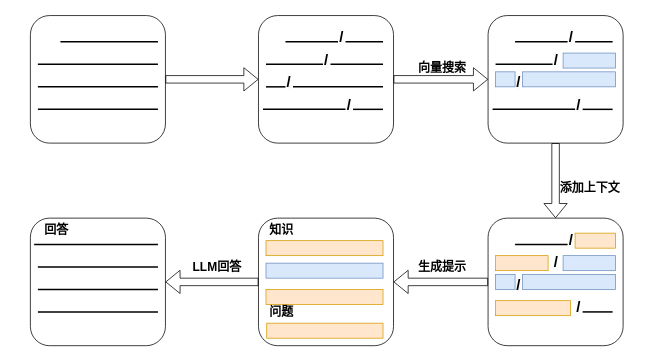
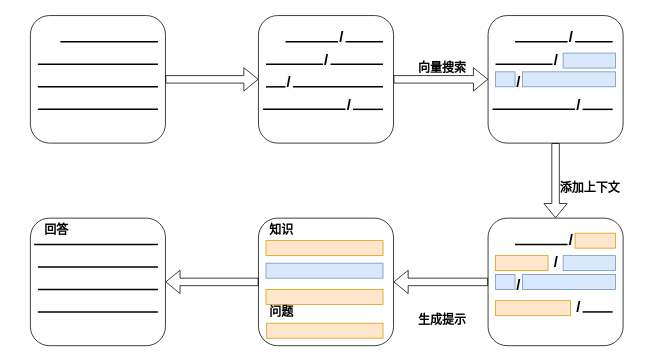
  <mxCell id="0" />
  <mxCell id="1" parent="0" />
  <mxCell id="2" value="" style="rounded=1;whiteSpace=wrap;html=1;" vertex="1" parent="1"><mxGeometry x="40" y="20" width="180" height="170" as="geometry" /></mxCell>
  <mxCell id="3" value="" style="line;strokeWidth=2;html=1;" vertex="1" parent="1"><mxGeometry x="80" y="50" width="130" height="10" as="geometry" /></mxCell>
  <mxCell id="4" value="" style="line;strokeWidth=2;html=1;" vertex="1" parent="1"><mxGeometry x="50" y="80" width="160" height="10" as="geometry" /></mxCell>
  <mxCell id="5" value="" style="line;strokeWidth=2;html=1;" vertex="1" parent="1"><mxGeometry x="50" y="110" width="160" height="10" as="geometry" /></mxCell>
  <mxCell id="6" value="" style="line;strokeWidth=2;html=1;" vertex="1" parent="1"><mxGeometry x="50" y="140" width="160" height="10" as="geometry" /></mxCell>
  <mxCell id="7" value="" style="shape=flexArrow;endArrow=classic;html=1;rounded=0;exitX=1;exitY=0.5;exitDx=0;exitDy=0;entryX=0;entryY=0.5;entryDx=0;entryDy=0;" edge="1" parent="1" source="2" target="8"><mxGeometry width="50" height="50" relative="1" as="geometry"><mxPoint x="410" y="360" as="sourcePoint" /><mxPoint x="340" y="105" as="targetPoint" /></mxGeometry></mxCell>
  <mxCell id="8" value="" style="rounded=1;whiteSpace=wrap;html=1;" vertex="1" parent="1"><mxGeometry x="344" y="20" width="180" height="170" as="geometry" /></mxCell>
  <mxCell id="9" value="" style="line;strokeWidth=2;html=1;" vertex="1" parent="1"><mxGeometry x="380" y="50" width="70" height="10" as="geometry" /></mxCell>
  <mxCell id="10" value="" style="line;strokeWidth=2;html=1;" vertex="1" parent="1"><mxGeometry x="460" y="50" width="50" height="10" as="geometry" /></mxCell>
  <mxCell id="11" value="" style="line;strokeWidth=2;html=1;" vertex="1" parent="1"><mxGeometry x="354" y="80" width="76" height="10" as="geometry" /></mxCell>
  <mxCell id="12" value="" style="line;strokeWidth=2;html=1;" vertex="1" parent="1"><mxGeometry x="440" y="80" width="70" height="10" as="geometry" /></mxCell>
  <mxCell id="13" value="" style="line;strokeWidth=2;html=1;" vertex="1" parent="1"><mxGeometry x="354" y="110" width="26" height="10" as="geometry" /></mxCell>
  <mxCell id="14" value="" style="line;strokeWidth=2;html=1;" vertex="1" parent="1"><mxGeometry x="390" y="110" width="120" height="10" as="geometry" /></mxCell>
  <mxCell id="15" value="" style="line;strokeWidth=2;html=1;" vertex="1" parent="1"><mxGeometry x="350" y="140" width="110" height="10" as="geometry" /></mxCell>
  <mxCell id="16" value="" style="line;strokeWidth=2;html=1;" vertex="1" parent="1"><mxGeometry x="470" y="140" width="40" height="10" as="geometry" /></mxCell>
  <mxCell id="17" value="&lt;b style=&quot;border-color: var(--border-color); color: rgb(0, 0, 0); font-family: Helvetica; font-style: normal; font-variant-ligatures: normal; font-variant-caps: normal; letter-spacing: normal; orphans: 2; text-align: center; text-indent: 0px; text-transform: none; widows: 2; word-spacing: 0px; -webkit-text-stroke-width: 0px; background-color: rgb(251, 251, 251); text-decoration-thickness: initial; text-decoration-style: initial; text-decoration-color: initial; font-size: 20px;&quot;&gt;/&lt;/b&gt;" style="text;whiteSpace=wrap;html=1;" vertex="1" parent="1"><mxGeometry x="430" y="60" width="40" height="50" as="geometry" /></mxCell>
  <mxCell id="18" value="&lt;b style=&quot;border-color: var(--border-color); color: rgb(0, 0, 0); font-family: Helvetica; font-style: normal; font-variant-ligatures: normal; font-variant-caps: normal; letter-spacing: normal; orphans: 2; text-align: center; text-indent: 0px; text-transform: none; widows: 2; word-spacing: 0px; -webkit-text-stroke-width: 0px; background-color: rgb(251, 251, 251); text-decoration-thickness: initial; text-decoration-style: initial; text-decoration-color: initial; font-size: 20px;&quot;&gt;/&lt;/b&gt;" style="text;whiteSpace=wrap;html=1;" vertex="1" parent="1"><mxGeometry x="380" y="90" width="40" height="50" as="geometry" /></mxCell>
  <mxCell id="19" value="&lt;b style=&quot;border-color: var(--border-color); color: rgb(0, 0, 0); font-family: Helvetica; font-style: normal; font-variant-ligatures: normal; font-variant-caps: normal; letter-spacing: normal; orphans: 2; text-align: center; text-indent: 0px; text-transform: none; widows: 2; word-spacing: 0px; -webkit-text-stroke-width: 0px; background-color: rgb(251, 251, 251); text-decoration-thickness: initial; text-decoration-style: initial; text-decoration-color: initial; font-size: 20px;&quot;&gt;/&lt;/b&gt;" style="text;whiteSpace=wrap;html=1;" vertex="1" parent="1"><mxGeometry x="450" y="30" width="40" height="50" as="geometry" /></mxCell>
  <mxCell id="20" value="&lt;b style=&quot;border-color: var(--border-color); color: rgb(0, 0, 0); font-family: Helvetica; font-style: normal; font-variant-ligatures: normal; font-variant-caps: normal; letter-spacing: normal; orphans: 2; text-align: center; text-indent: 0px; text-transform: none; widows: 2; word-spacing: 0px; -webkit-text-stroke-width: 0px; background-color: rgb(251, 251, 251); text-decoration-thickness: initial; text-decoration-style: initial; text-decoration-color: initial; font-size: 20px;&quot;&gt;/&lt;/b&gt;" style="text;whiteSpace=wrap;html=1;" vertex="1" parent="1"><mxGeometry x="460" y="120" width="40" height="50" as="geometry" /></mxCell>
  <mxCell id="21" value="" style="rounded=1;whiteSpace=wrap;html=1;" vertex="1" parent="1"><mxGeometry x="650" y="20" width="180" height="170" as="geometry" /></mxCell>
  <mxCell id="22" value="" style="line;strokeWidth=2;html=1;" vertex="1" parent="1"><mxGeometry x="686" y="50" width="70" height="10" as="geometry" /></mxCell>
  <mxCell id="23" value="" style="line;strokeWidth=2;html=1;" vertex="1" parent="1"><mxGeometry x="766" y="50" width="50" height="10" as="geometry" /></mxCell>
  <mxCell id="24" value="" style="line;strokeWidth=2;html=1;" vertex="1" parent="1"><mxGeometry x="660" y="80" width="76" height="10" as="geometry" /></mxCell>
  <mxCell id="25" value="" style="line;strokeWidth=2;html=1;" vertex="1" parent="1"><mxGeometry x="656" y="140" width="110" height="10" as="geometry" /></mxCell>
  <mxCell id="26" value="" style="line;strokeWidth=2;html=1;" vertex="1" parent="1"><mxGeometry x="776" y="140" width="40" height="10" as="geometry" /></mxCell>
  <mxCell id="27" value="&lt;b style=&quot;border-color: var(--border-color); color: rgb(0, 0, 0); font-family: Helvetica; font-style: normal; font-variant-ligatures: normal; font-variant-caps: normal; letter-spacing: normal; orphans: 2; text-align: center; text-indent: 0px; text-transform: none; widows: 2; word-spacing: 0px; -webkit-text-stroke-width: 0px; background-color: rgb(251, 251, 251); text-decoration-thickness: initial; text-decoration-style: initial; text-decoration-color: initial; font-size: 20px;&quot;&gt;/&lt;/b&gt;" style="text;whiteSpace=wrap;html=1;" vertex="1" parent="1"><mxGeometry x="736" y="60" width="40" height="50" as="geometry" /></mxCell>
  <mxCell id="28" value="&lt;b style=&quot;border-color: var(--border-color); color: rgb(0, 0, 0); font-family: Helvetica; font-style: normal; font-variant-ligatures: normal; font-variant-caps: normal; letter-spacing: normal; orphans: 2; text-align: center; text-indent: 0px; text-transform: none; widows: 2; word-spacing: 0px; -webkit-text-stroke-width: 0px; background-color: rgb(251, 251, 251); text-decoration-thickness: initial; text-decoration-style: initial; text-decoration-color: initial; font-size: 20px;&quot;&gt;/&lt;/b&gt;" style="text;whiteSpace=wrap;html=1;" vertex="1" parent="1"><mxGeometry x="686" y="90" width="40" height="50" as="geometry" /></mxCell>
  <mxCell id="29" value="&lt;b style=&quot;border-color: var(--border-color); color: rgb(0, 0, 0); font-family: Helvetica; font-style: normal; font-variant-ligatures: normal; font-variant-caps: normal; letter-spacing: normal; orphans: 2; text-align: center; text-indent: 0px; text-transform: none; widows: 2; word-spacing: 0px; -webkit-text-stroke-width: 0px; background-color: rgb(251, 251, 251); text-decoration-thickness: initial; text-decoration-style: initial; text-decoration-color: initial; font-size: 20px;&quot;&gt;/&lt;/b&gt;" style="text;whiteSpace=wrap;html=1;" vertex="1" parent="1"><mxGeometry x="756" y="30" width="40" height="50" as="geometry" /></mxCell>
  <mxCell id="30" value="&lt;b style=&quot;border-color: var(--border-color); color: rgb(0, 0, 0); font-family: Helvetica; font-style: normal; font-variant-ligatures: normal; font-variant-caps: normal; letter-spacing: normal; orphans: 2; text-align: center; text-indent: 0px; text-transform: none; widows: 2; word-spacing: 0px; -webkit-text-stroke-width: 0px; background-color: rgb(251, 251, 251); text-decoration-thickness: initial; text-decoration-style: initial; text-decoration-color: initial; font-size: 20px;&quot;&gt;/&lt;/b&gt;" style="text;whiteSpace=wrap;html=1;" vertex="1" parent="1"><mxGeometry x="766" y="120" width="40" height="50" as="geometry" /></mxCell>
  <mxCell id="31" value="" style="shape=flexArrow;endArrow=classic;html=1;rounded=0;exitX=1;exitY=0.5;exitDx=0;exitDy=0;entryX=0;entryY=0.5;entryDx=0;entryDy=0;" edge="1" parent="1" source="8" target="21"><mxGeometry width="50" height="50" relative="1" as="geometry"><mxPoint x="230" y="115" as="sourcePoint" /><mxPoint x="354" y="115" as="targetPoint" /></mxGeometry></mxCell>
  <mxCell id="32" value="&lt;span style=&quot;font-size: 16px;&quot;&gt;&lt;b&gt;向量搜索&lt;/b&gt;&lt;/span&gt;" style="text;html=1;align=center;verticalAlign=middle;whiteSpace=wrap;rounded=0;" vertex="1" parent="1"><mxGeometry x="534" y="75" width="110" height="30" as="geometry" /></mxCell>
  <mxCell id="33" value="" style="rounded=0;whiteSpace=wrap;html=1;fillColor=#dae8fc;strokeColor=#6c8ebf;" vertex="1" parent="1"><mxGeometry x="750" y="70" width="70" height="20" as="geometry" /></mxCell>
  <mxCell id="34" value="" style="rounded=0;whiteSpace=wrap;html=1;fillColor=#dae8fc;strokeColor=#6c8ebf;" vertex="1" parent="1"><mxGeometry x="696" y="95" width="124" height="20" as="geometry" /></mxCell>
  <mxCell id="35" value="" style="rounded=1;whiteSpace=wrap;html=1;" vertex="1" parent="1"><mxGeometry x="650" y="290" width="180" height="170" as="geometry" /></mxCell>
  <mxCell id="36" value="" style="line;strokeWidth=2;html=1;" vertex="1" parent="1"><mxGeometry x="686" y="320" width="70" height="10" as="geometry" /></mxCell>
  <mxCell id="37" value="" style="line;strokeWidth=2;html=1;" vertex="1" parent="1"><mxGeometry x="776" y="410" width="40" height="10" as="geometry" /></mxCell>
  <mxCell id="38" value="&lt;b style=&quot;border-color: var(--border-color); color: rgb(0, 0, 0); font-family: Helvetica; font-style: normal; font-variant-ligatures: normal; font-variant-caps: normal; letter-spacing: normal; orphans: 2; text-align: center; text-indent: 0px; text-transform: none; widows: 2; word-spacing: 0px; -webkit-text-stroke-width: 0px; background-color: rgb(251, 251, 251); text-decoration-thickness: initial; text-decoration-style: initial; text-decoration-color: initial; font-size: 20px;&quot;&gt;/&lt;/b&gt;" style="text;whiteSpace=wrap;html=1;" vertex="1" parent="1"><mxGeometry x="736" y="330" width="40" height="50" as="geometry" /></mxCell>
  <mxCell id="39" value="&lt;b style=&quot;border-color: var(--border-color); color: rgb(0, 0, 0); font-family: Helvetica; font-style: normal; font-variant-ligatures: normal; font-variant-caps: normal; letter-spacing: normal; orphans: 2; text-align: center; text-indent: 0px; text-transform: none; widows: 2; word-spacing: 0px; -webkit-text-stroke-width: 0px; background-color: rgb(251, 251, 251); text-decoration-thickness: initial; text-decoration-style: initial; text-decoration-color: initial; font-size: 20px;&quot;&gt;/&lt;/b&gt;" style="text;whiteSpace=wrap;html=1;" vertex="1" parent="1"><mxGeometry x="686" y="360" width="40" height="50" as="geometry" /></mxCell>
  <mxCell id="40" value="&lt;b style=&quot;border-color: var(--border-color); color: rgb(0, 0, 0); font-family: Helvetica; font-style: normal; font-variant-ligatures: normal; font-variant-caps: normal; letter-spacing: normal; orphans: 2; text-align: center; text-indent: 0px; text-transform: none; widows: 2; word-spacing: 0px; -webkit-text-stroke-width: 0px; background-color: rgb(251, 251, 251); text-decoration-thickness: initial; text-decoration-style: initial; text-decoration-color: initial; font-size: 20px;&quot;&gt;/&lt;/b&gt;" style="text;whiteSpace=wrap;html=1;" vertex="1" parent="1"><mxGeometry x="756" y="300" width="40" height="50" as="geometry" /></mxCell>
  <mxCell id="41" value="&lt;b style=&quot;border-color: var(--border-color); color: rgb(0, 0, 0); font-family: Helvetica; font-style: normal; font-variant-ligatures: normal; font-variant-caps: normal; letter-spacing: normal; orphans: 2; text-align: center; text-indent: 0px; text-transform: none; widows: 2; word-spacing: 0px; -webkit-text-stroke-width: 0px; background-color: rgb(251, 251, 251); text-decoration-thickness: initial; text-decoration-style: initial; text-decoration-color: initial; font-size: 20px;&quot;&gt;/&lt;/b&gt;" style="text;whiteSpace=wrap;html=1;" vertex="1" parent="1"><mxGeometry x="766" y="390" width="40" height="50" as="geometry" /></mxCell>
  <mxCell id="42" value="" style="rounded=0;whiteSpace=wrap;html=1;fillColor=#dae8fc;strokeColor=#6c8ebf;" vertex="1" parent="1"><mxGeometry x="750" y="340" width="70" height="20" as="geometry" /></mxCell>
  <mxCell id="43" value="" style="rounded=0;whiteSpace=wrap;html=1;fillColor=#dae8fc;strokeColor=#6c8ebf;" vertex="1" parent="1"><mxGeometry x="696" y="365" width="124" height="20" as="geometry" /></mxCell>
  <mxCell id="44" value="" style="shape=flexArrow;endArrow=classic;html=1;rounded=0;exitX=0.5;exitY=1;exitDx=0;exitDy=0;entryX=0.5;entryY=0;entryDx=0;entryDy=0;" edge="1" parent="1" source="21" target="35"><mxGeometry width="50" height="50" relative="1" as="geometry"><mxPoint x="534" y="115" as="sourcePoint" /><mxPoint x="660" y="115" as="targetPoint" /></mxGeometry></mxCell>
  <mxCell id="45" value="&lt;span style=&quot;font-size: 16px;&quot;&gt;&lt;b&gt;添加上下文&lt;/b&gt;&lt;/span&gt;" style="text;html=1;align=center;verticalAlign=middle;whiteSpace=wrap;rounded=0;" vertex="1" parent="1"><mxGeometry x="729" y="230" width="114" height="40" as="geometry" /></mxCell>
  <mxCell id="46" value="" style="rounded=0;whiteSpace=wrap;html=1;fillColor=#ffe6cc;strokeColor=#d79b00;" vertex="1" parent="1"><mxGeometry x="766" y="310" width="54" height="20" as="geometry" /></mxCell>
  <mxCell id="47" value="" style="rounded=0;whiteSpace=wrap;html=1;fillColor=#ffe6cc;strokeColor=#d79b00;" vertex="1" parent="1"><mxGeometry x="660" y="340" width="70" height="20" as="geometry" /></mxCell>
  <mxCell id="48" value="" style="rounded=0;whiteSpace=wrap;html=1;fillColor=#ffe6cc;strokeColor=#d79b00;" vertex="1" parent="1"><mxGeometry x="660" y="400" width="100" height="20" as="geometry" /></mxCell>
  <mxCell id="49" value="" style="rounded=0;whiteSpace=wrap;html=1;fillColor=#dae8fc;strokeColor=#6c8ebf;" vertex="1" parent="1"><mxGeometry x="660" y="365" width="26" height="20" as="geometry" /></mxCell>
  <mxCell id="50" value="" style="rounded=0;whiteSpace=wrap;html=1;fillColor=#dae8fc;strokeColor=#6c8ebf;" vertex="1" parent="1"><mxGeometry x="660" y="95" width="26" height="20" as="geometry" /></mxCell>
  <mxCell id="51" value="" style="rounded=1;whiteSpace=wrap;html=1;" vertex="1" parent="1"><mxGeometry x="344" y="290" width="180" height="170" as="geometry" /></mxCell>
  <mxCell id="52" value="" style="rounded=0;whiteSpace=wrap;html=1;fillColor=#ffe6cc;strokeColor=#d79b00;" vertex="1" parent="1"><mxGeometry x="354" y="320" width="156" height="20" as="geometry" /></mxCell>
  <mxCell id="53" value="" style="rounded=0;whiteSpace=wrap;html=1;fillColor=#dae8fc;strokeColor=#6c8ebf;" vertex="1" parent="1"><mxGeometry x="354" y="350" width="156" height="20" as="geometry" /></mxCell>
  <mxCell id="54" value="" style="rounded=0;whiteSpace=wrap;html=1;fillColor=#ffe6cc;strokeColor=#d79b00;" vertex="1" parent="1"><mxGeometry x="354" y="385" width="156" height="20" as="geometry" /></mxCell>
  <mxCell id="55" value="" style="rounded=0;whiteSpace=wrap;html=1;fillColor=#ffe6cc;strokeColor=#d79b00;" vertex="1" parent="1"><mxGeometry x="355" y="430" width="155" height="20" as="geometry" /></mxCell>
  <mxCell id="56" value="&lt;span style=&quot;font-size: 16px;&quot;&gt;&lt;b&gt;知识&lt;/b&gt;&lt;/span&gt;" style="text;html=1;align=center;verticalAlign=middle;whiteSpace=wrap;rounded=0;" vertex="1" parent="1"><mxGeometry x="320" y="290" width="110" height="30" as="geometry" /></mxCell>
  <mxCell id="57" value="&lt;span style=&quot;font-size: 16px;&quot;&gt;&lt;b&gt;问题&lt;/b&gt;&lt;/span&gt;" style="text;html=1;align=center;verticalAlign=middle;whiteSpace=wrap;rounded=0;" vertex="1" parent="1"><mxGeometry x="320" y="400" width="110" height="30" as="geometry" /></mxCell>
  <mxCell id="58" value="" style="shape=flexArrow;endArrow=classic;html=1;rounded=0;exitX=0;exitY=0.5;exitDx=0;exitDy=0;entryX=1;entryY=0.5;entryDx=0;entryDy=0;" edge="1" parent="1" source="35" target="51"><mxGeometry width="50" height="50" relative="1" as="geometry"><mxPoint x="534" y="115" as="sourcePoint" /><mxPoint x="660" y="115" as="targetPoint" /></mxGeometry></mxCell>
- <mxCell id="59" value="&lt;span style=&quot;font-size: 16px;&quot;&gt;&lt;b&gt;生成提示&lt;/b&gt;&lt;/span&gt;" style="text;html=1;align=center;verticalAlign=middle;whiteSpace=wrap;rounded=0;" vertex="1" parent="1"><mxGeometry x="534" y="340" width="110" height="30" as="geometry" /></mxCell>
+ <mxCell id="59" value="&lt;span style=&quot;font-size: 16px;&quot;&gt;&lt;b&gt;生成提示&lt;/b&gt;&lt;/span&gt;" style="text;html=1;align=center;verticalAlign=middle;whiteSpace=wrap;rounded=0;" vertex="1" parent="1"><mxGeometry x="534" y="410" width="110" height="30" as="geometry" /></mxCell>
  <mxCell id="60" value="" style="rounded=1;whiteSpace=wrap;html=1;" vertex="1" parent="1"><mxGeometry x="40" y="290" width="180" height="170" as="geometry" /></mxCell>
  <mxCell id="61" value="" style="line;strokeWidth=2;html=1;" vertex="1" parent="1"><mxGeometry x="45" y="320" width="165" height="10" as="geometry" /></mxCell>
  <mxCell id="62" value="" style="line;strokeWidth=2;html=1;" vertex="1" parent="1"><mxGeometry x="50" y="350" width="160" height="10" as="geometry" /></mxCell>
  <mxCell id="63" value="" style="line;strokeWidth=2;html=1;" vertex="1" parent="1"><mxGeometry x="50" y="380" width="160" height="10" as="geometry" /></mxCell>
  <mxCell id="64" value="" style="line;strokeWidth=2;html=1;" vertex="1" parent="1"><mxGeometry x="50" y="410" width="160" height="10" as="geometry" /></mxCell>
  <mxCell id="65" value="&lt;span style=&quot;font-size: 16px;&quot;&gt;&lt;b&gt;回答&lt;/b&gt;&lt;/span&gt;" style="text;html=1;align=center;verticalAlign=middle;whiteSpace=wrap;rounded=0;" vertex="1" parent="1"><mxGeometry y="290" width="110" height="30" as="geometry" x="20" /></mxCell>
  <mxCell id="66" value="" style="shape=flexArrow;endArrow=classic;html=1;rounded=0;exitX=0;exitY=0.5;exitDx=0;exitDy=0;entryX=1;entryY=0.5;entryDx=0;entryDy=0;" edge="1" parent="1" source="51" target="60"><mxGeometry width="50" height="50" relative="1" as="geometry"><mxPoint x="330" y="474" as="sourcePoint" /><mxPoint x="204" y="474" as="targetPoint" /></mxGeometry></mxCell>
- <mxCell id="67" value="&lt;span style=&quot;font-size: 16px;&quot;&gt;&lt;b&gt;LLM回答&lt;/b&gt;&lt;/span&gt;" style="text;html=1;align=center;verticalAlign=middle;whiteSpace=wrap;rounded=0;" vertex="1" parent="1"><mxGeometry x="234" y="340" width="110" height="30" as="geometry" /></mxCell>
